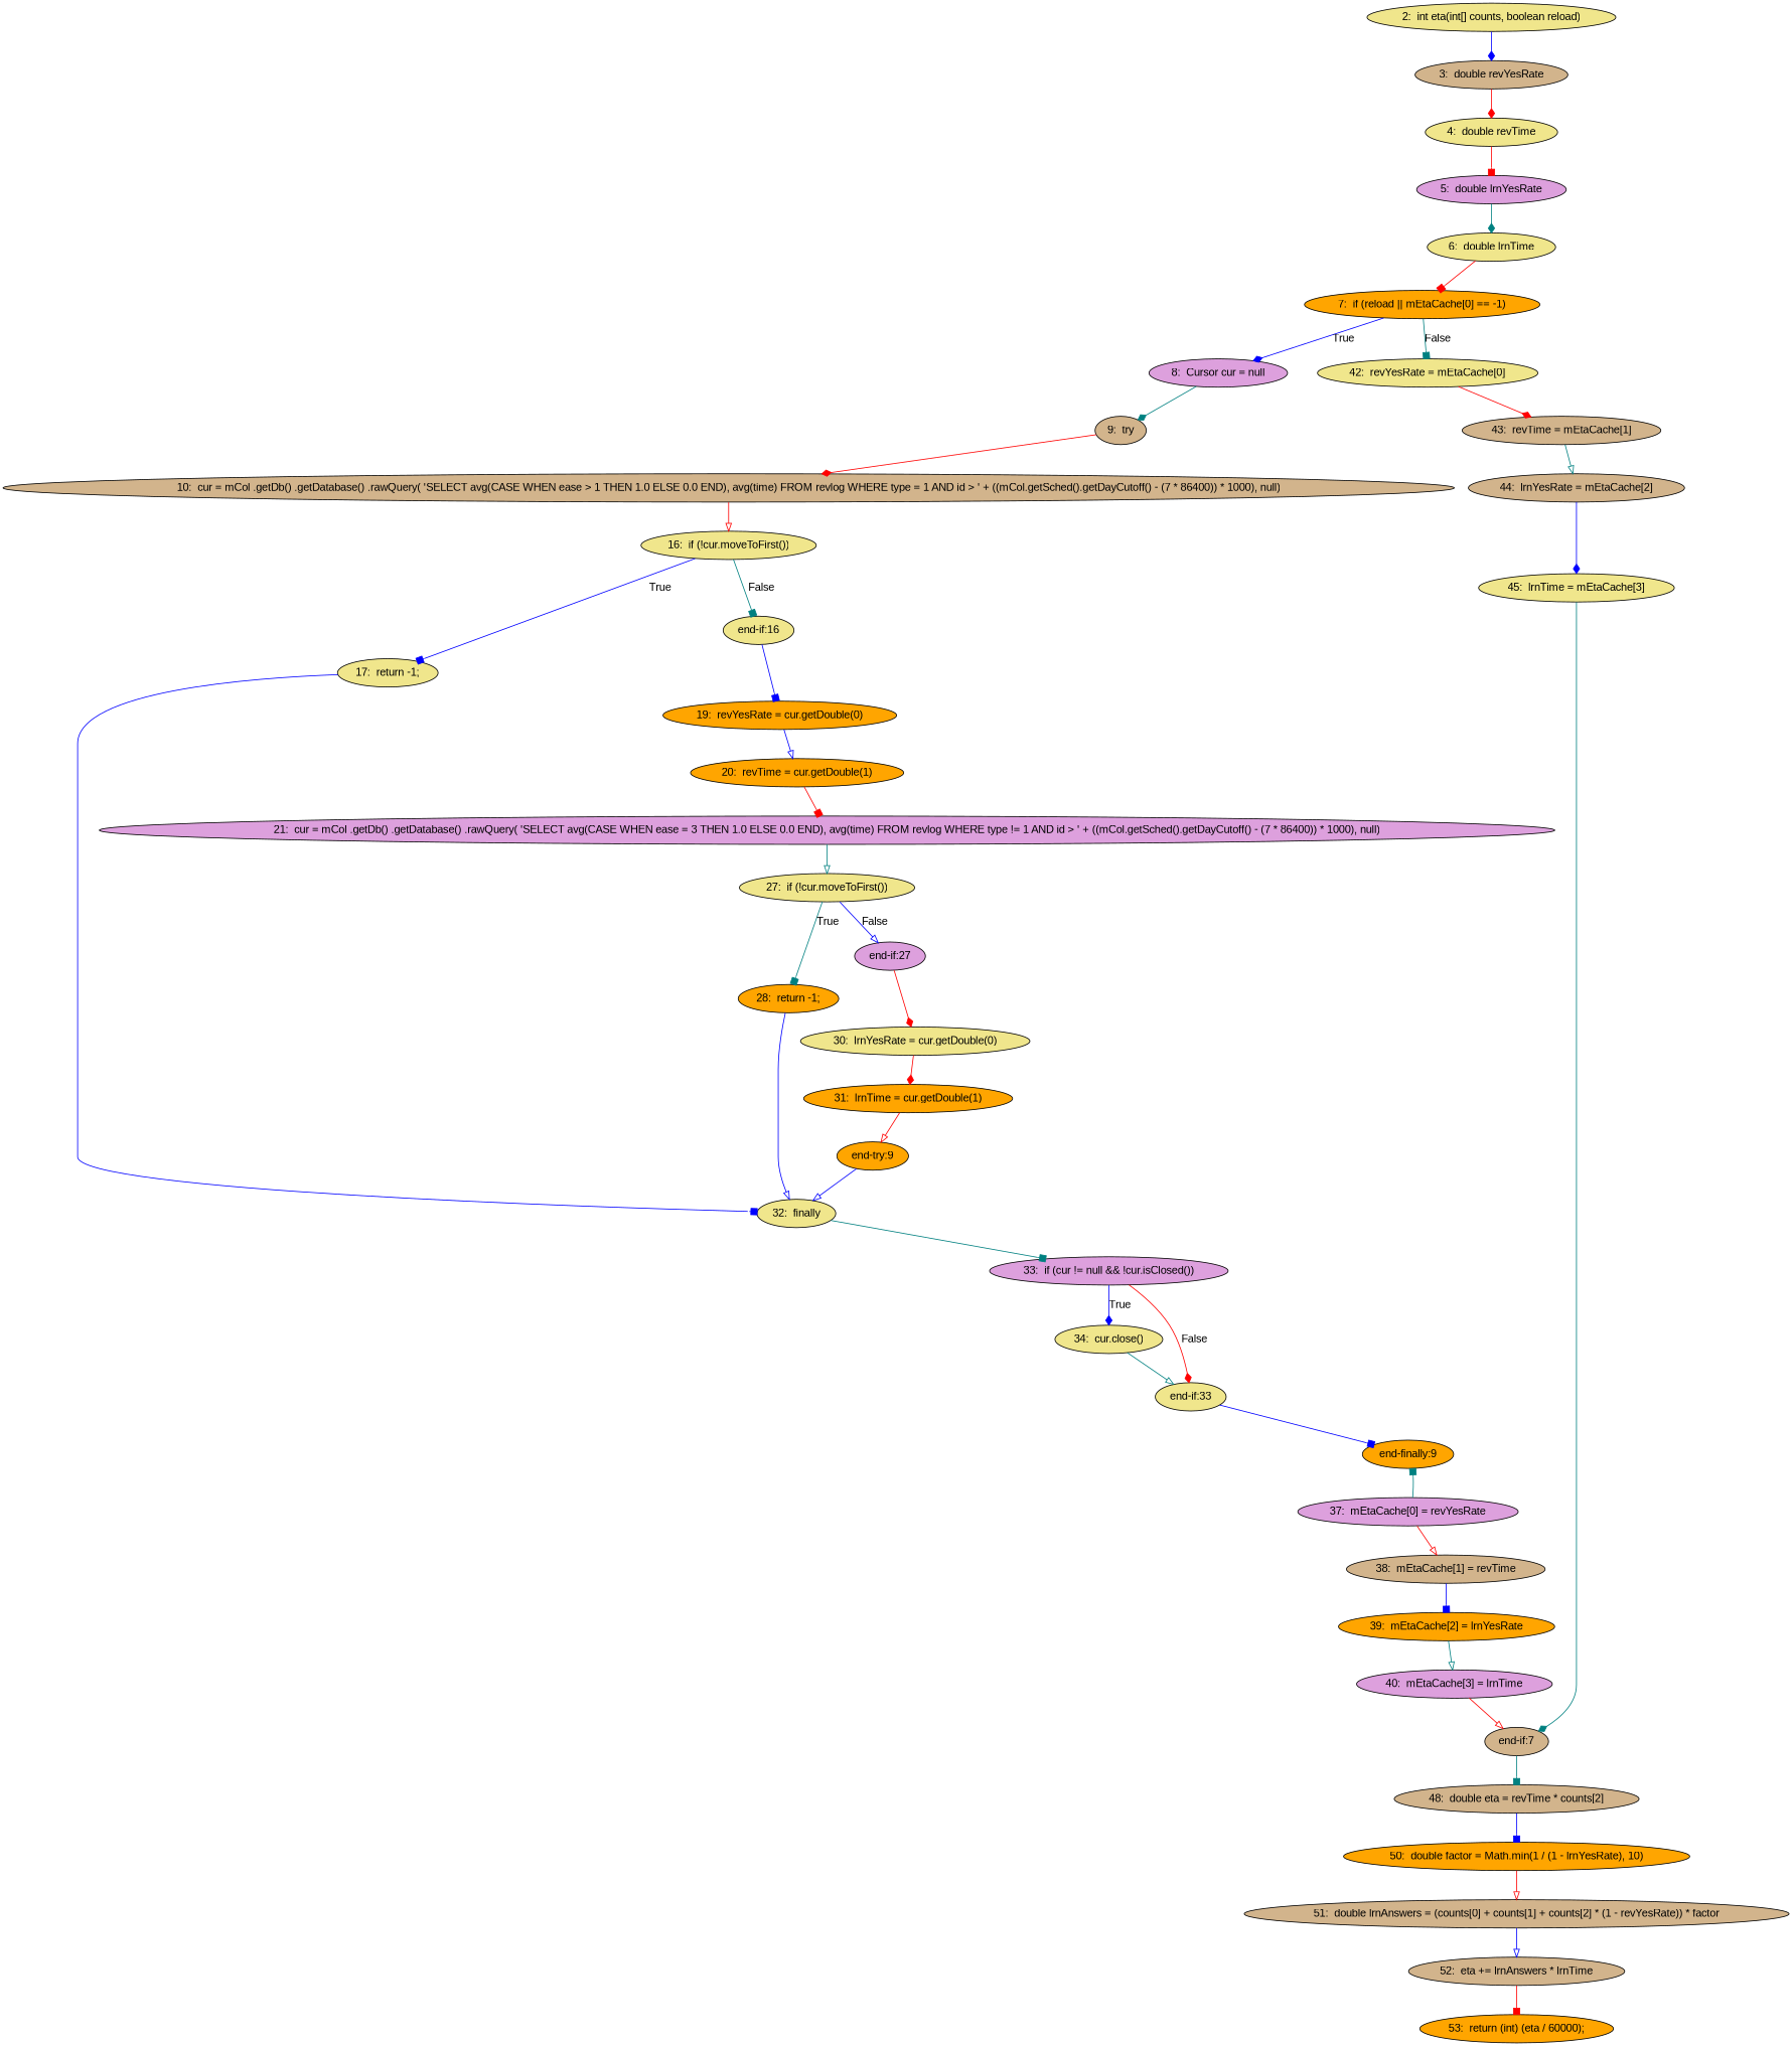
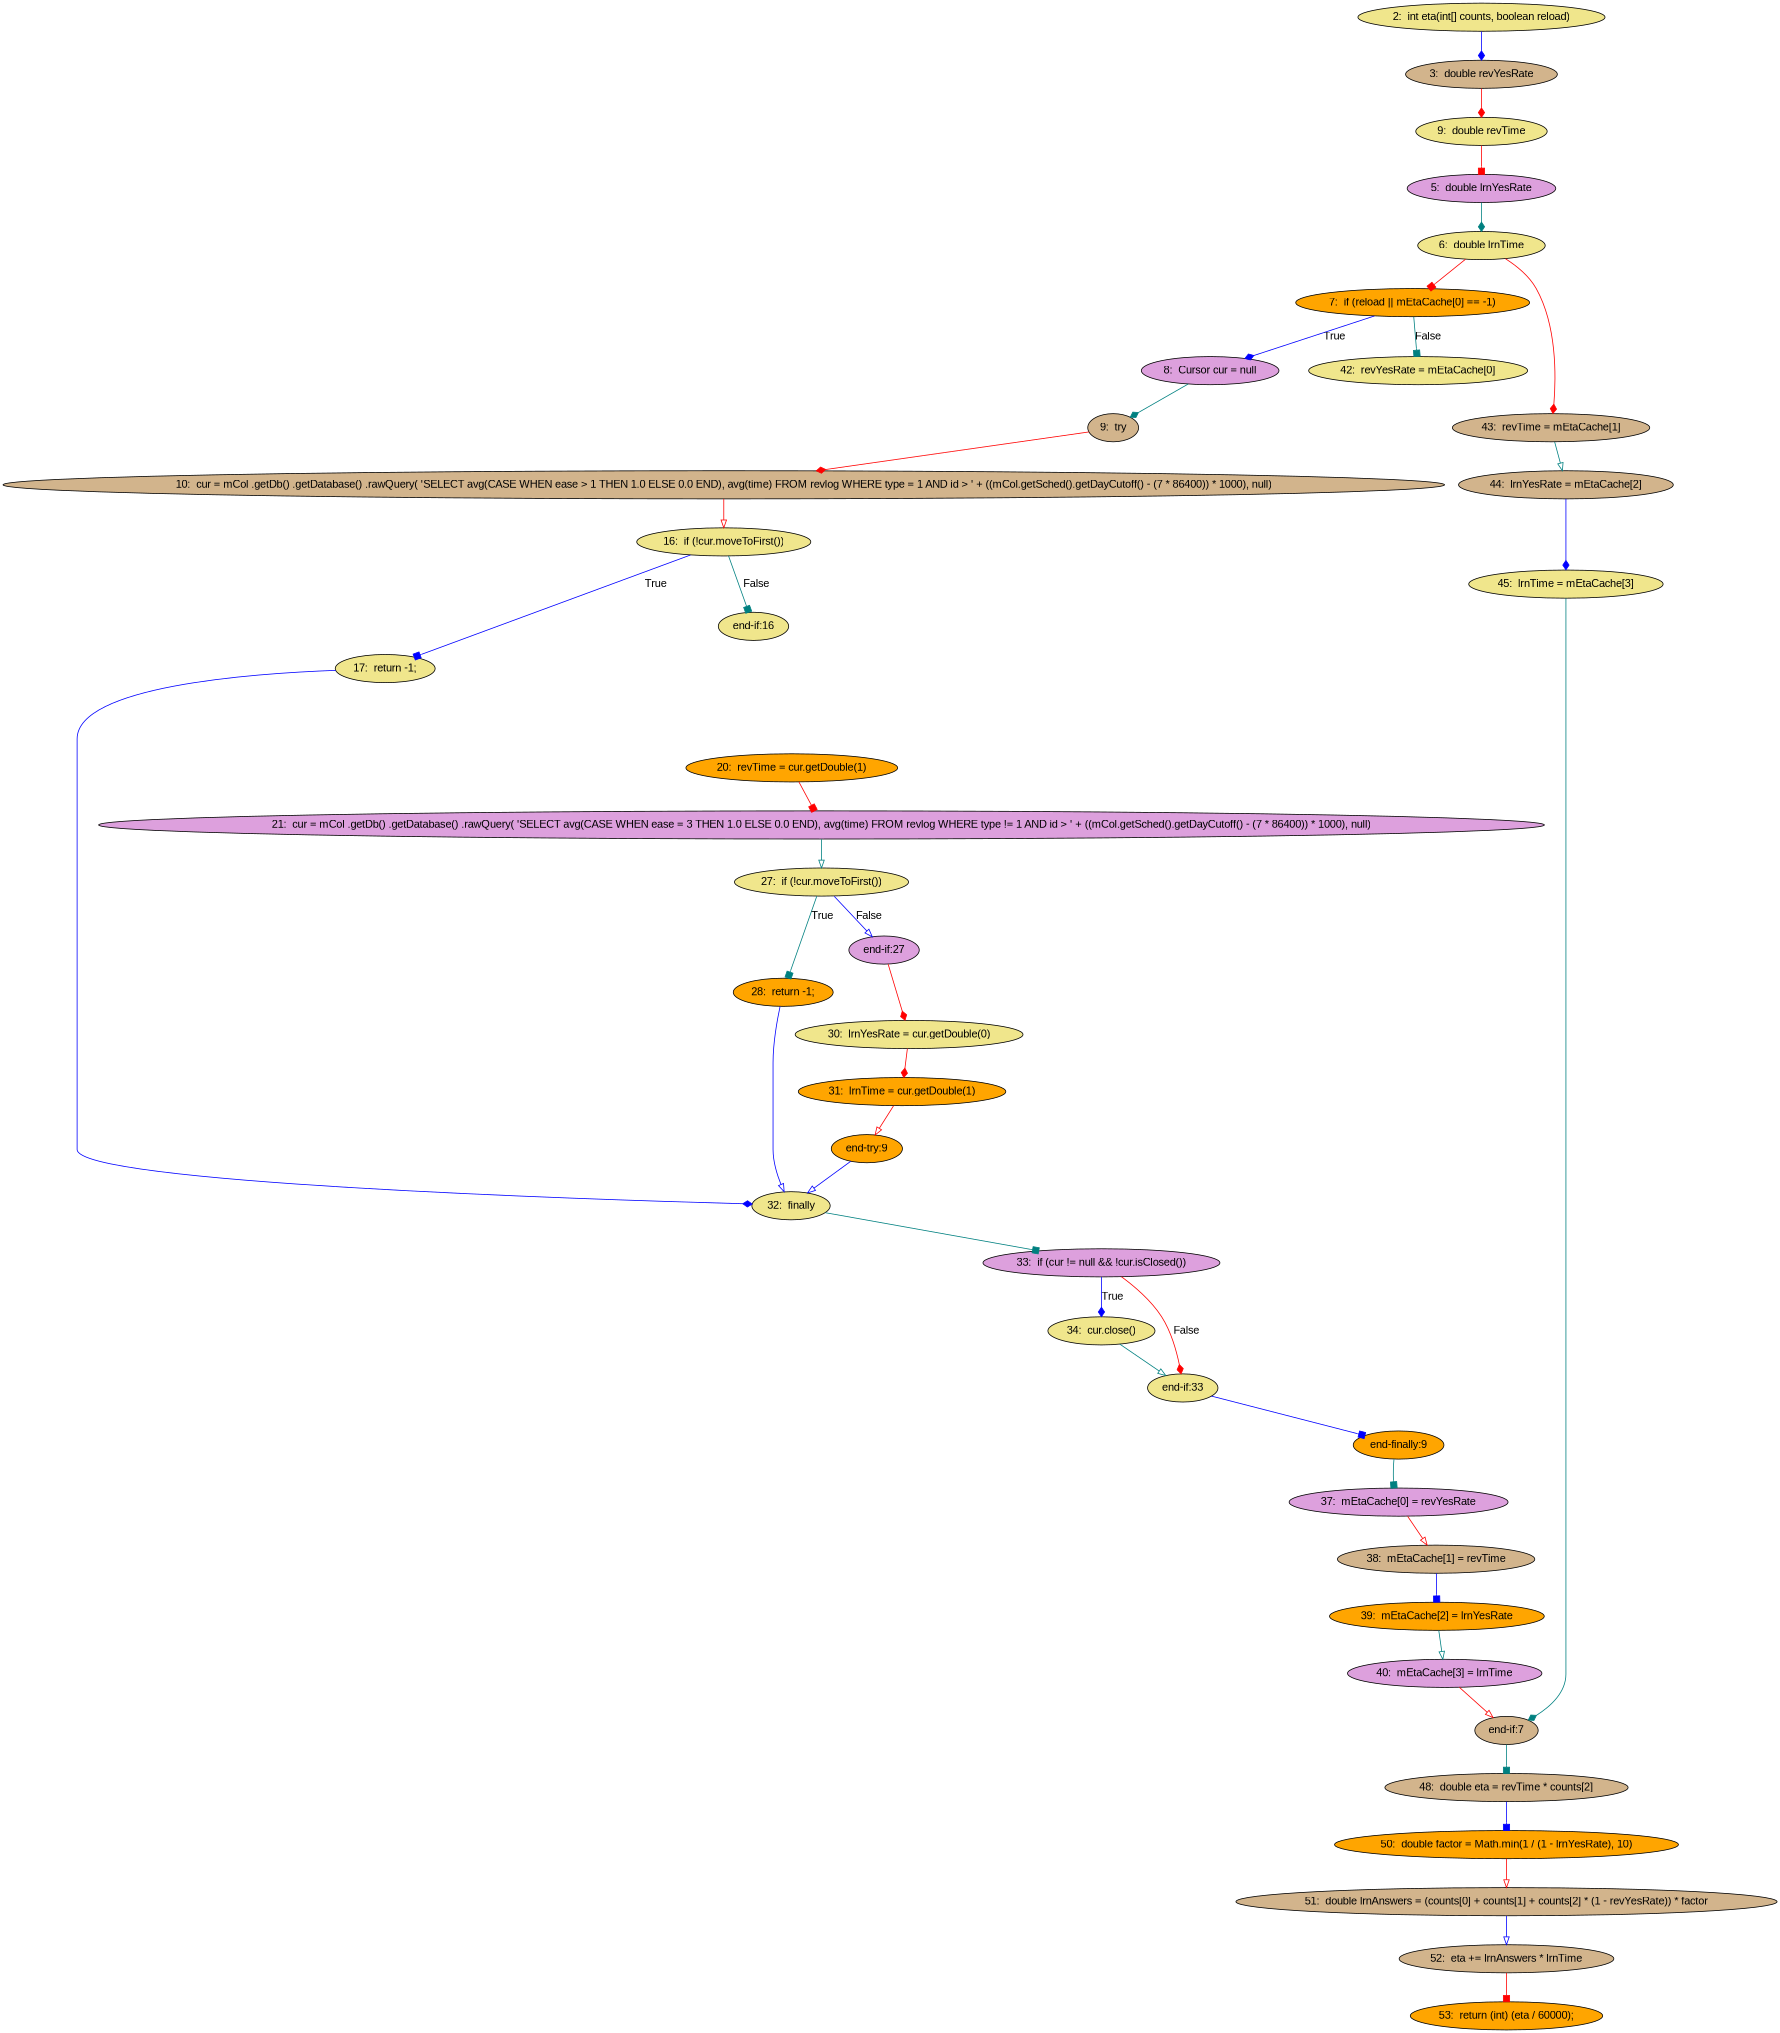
  digraph {
    fontname="Liberation Sans"
    node [fillcolor=khaki fontname="Liberation Sans" style=filled]
    edge [arrowhead=box color=blue fontname="Liberation Sans"]
    n1 [label="2:  int eta(int[] counts, boolean reload)"]
    n2 [fillcolor=tan label="3:  double revYesRate"]
-   n3 [label="4:  double revTime"]
+   n3 [label="9:  double revTime"]
    n4 [fillcolor=plum label="5:  double lrnYesRate"]
    n5 [label="6:  double lrnTime"]
    n6 [fillcolor=orange label="7:  if (reload || mEtaCache[0] == -1)"]
    n7 [fillcolor=plum label="8:  Cursor cur = null"]
    n8 [label="42:  revYesRate = mEtaCache[0]"]
    n9 [fillcolor=tan label="9:  try"]
    n10 [fillcolor=tan label="43:  revTime = mEtaCache[1]"]
    n11 [fillcolor=tan label="10:  cur = mCol .getDb() .getDatabase() .rawQuery( 'SELECT avg(CASE WHEN ease > 1 THEN 1.0 ELSE 0.0 END), avg(time) FROM revlog WHERE type = 1 AND id > ' + ((mCol.getSched().getDayCutoff() - (7 * 86400)) * 1000), null)"]
    n12 [fillcolor=tan label="44:  lrnYesRate = mEtaCache[2]"]
    n13 [label="45:  lrnTime = mEtaCache[3]"]
    n14 [fillcolor=tan label="end-if:7"]
    n15 [fillcolor=tan label="48:  double eta = revTime * counts[2]"]
    n16 [fillcolor=orange label="50:  double factor = Math.min(1 / (1 - lrnYesRate), 10)"]
    n17 [fillcolor=tan label="51:  double lrnAnswers = (counts[0] + counts[1] + counts[2] * (1 - revYesRate)) * factor"]
    n18 [fillcolor=tan label="52:  eta += lrnAnswers * lrnTime"]
    n19 [fillcolor=orange label="53:  return (int) (eta / 60000);"]
    n20 [label="16:  if (!cur.moveToFirst())"]
    n21 [label="17:  return -1;"]
    n22 [label="end-if:16"]
    n23 [label="32:  finally"]
-   n24 [fillcolor=orange label="19:  revYesRate = cur.getDouble(0)"]
    n25 [fillcolor=plum label="33:  if (cur != null && !cur.isClosed())"]
    n26 [fillcolor=orange label="20:  revTime = cur.getDouble(1)"]
    n27 [fillcolor=plum label="21:  cur = mCol .getDb() .getDatabase() .rawQuery( 'SELECT avg(CASE WHEN ease = 3 THEN 1.0 ELSE 0.0 END), avg(time) FROM revlog WHERE type != 1 AND id > ' + ((mCol.getSched().getDayCutoff() - (7 * 86400)) * 1000), null)"]
    n28 [label="27:  if (!cur.moveToFirst())"]
    n29 [fillcolor=orange label="28:  return -1;"]
    n30 [fillcolor=plum label="end-if:27"]
    n31 [label="30:  lrnYesRate = cur.getDouble(0)"]
    n32 [fillcolor=orange label="31:  lrnTime = cur.getDouble(1)"]
    n33 [fillcolor=orange label="end-try:9"]
    n34 [label="34:  cur.close()"]
    n35 [label="end-if:33"]
    n36 [fillcolor=orange label="end-finally:9"]
    n37 [fillcolor=plum label="37:  mEtaCache[0] = revYesRate"]
    n38 [fillcolor=tan label="38:  mEtaCache[1] = revTime"]
    n39 [fillcolor=orange label="39:  mEtaCache[2] = lrnYesRate"]
    n40 [fillcolor=plum label="40:  mEtaCache[3] = lrnTime"]
    n1 -> n2 [arrowhead=diamond]
    n2 -> n3 [arrowhead=diamond color=red]
    n3 -> n4 [color=red]
    n4 -> n5 [arrowhead=diamond color=teal]
    n5 -> n6 [color=red]
    n6 -> n7 [arrowhead=diamond label=True]
    n6 -> n8 [color=teal label=False]
    n7 -> n9 [arrowhead=diamond color=teal]
-   n8 -> n10 [arrowhead=diamond color=red]
+   n5 -> n10 [arrowhead=diamond color=red]
    n9 -> n11 [arrowhead=diamond color=red]
    n10 -> n12 [arrowhead=onormal color=teal]
    n11 -> n20 [arrowhead=onormal color=red]
    n12 -> n13 [arrowhead=diamond]
    n13 -> n14 [arrowhead=diamond color=teal]
    n14 -> n15 [color=teal]
    n15 -> n16
    n16 -> n17 [arrowhead=onormal color=red]
    n17 -> n18 [arrowhead=onormal]
    n18 -> n19 [color=red]
    n20 -> n21 [label=True]
    n20 -> n22 [color=teal label=False]
-   n21 -> n23
-   n22 -> n24
+   n21 -> n23 [arrowhead=diamond]
    n23 -> n25 [color=teal]
-   n24 -> n26 [arrowhead=onormal]
    n25 -> n34 [arrowhead=diamond label=True]
    n25 -> n35 [arrowhead=diamond color=red label=False]
    n26 -> n27 [color=red]
    n27 -> n28 [arrowhead=onormal color=teal]
    n28 -> n29 [color=teal label=True]
    n28 -> n30 [arrowhead=onormal label=False]
    n29 -> n23 [arrowhead=onormal]
    n30 -> n31 [arrowhead=diamond color=red]
    n31 -> n32 [arrowhead=diamond color=red]
    n32 -> n33 [arrowhead=onormal color=red]
    n33 -> n23 [arrowhead=onormal]
    n34 -> n35 [arrowhead=onormal color=teal]
    n35 -> n36
-   n37 -> n36 [color=teal]
+   n36 -> n37 [color=teal]
    n37 -> n38 [arrowhead=onormal color=red]
    n38 -> n39
    n39 -> n40 [arrowhead=onormal color=teal]
    n40 -> n14 [arrowhead=onormal color=red]
  }
